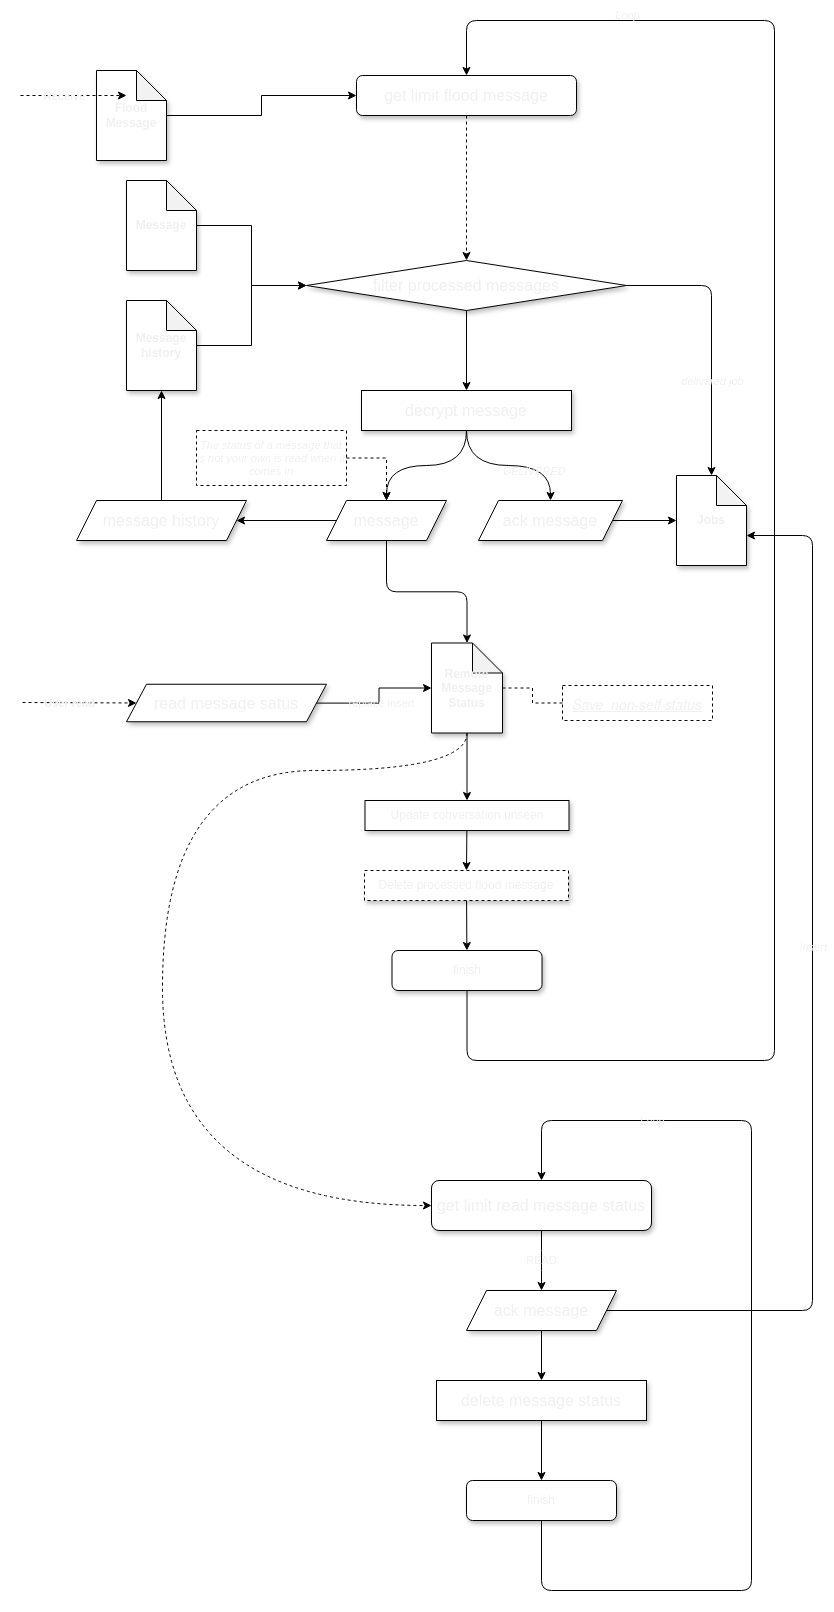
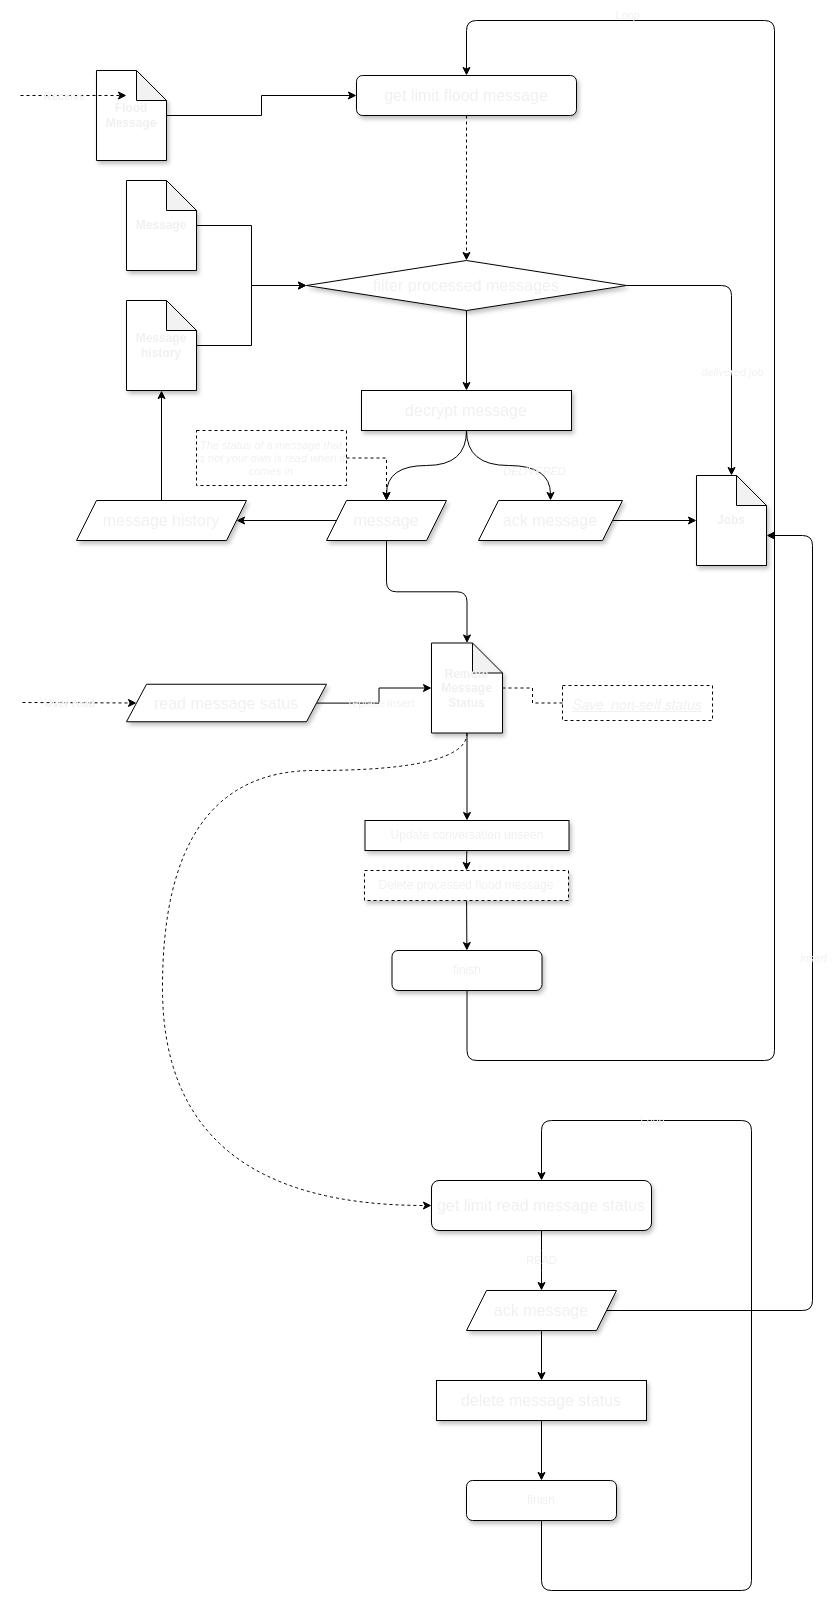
  <mxCell id="0" />
  <mxCell id="1" parent="0" />
  <mxCell id="2" value="" style="group;fontColor=#F0F0F0;labelBackgroundColor=none;" parent="1" vertex="1" connectable="0"><mxGeometry x="20" y="20" width="792" height="1570" as="geometry" /></mxCell>
  <mxCell id="3" value="&lt;b&gt;Flood Message&lt;/b&gt;" style="shape=note;whiteSpace=wrap;html=1;backgroundOutline=1;darkOpacity=0.05;shadow=1;container=0;fontColor=#F0F0F0;labelBackgroundColor=none;" parent="2" vertex="1"><mxGeometry x="76" y="50" width="70" height="90" as="geometry" /></mxCell>
  <mxCell id="4" value="&lt;b&gt;Message history&lt;/b&gt;" style="shape=note;whiteSpace=wrap;html=1;backgroundOutline=1;darkOpacity=0.05;shadow=1;container=0;fontColor=#F0F0F0;labelBackgroundColor=none;" parent="2" vertex="1"><mxGeometry x="106" y="280" width="70" height="90" as="geometry" /></mxCell>
  <mxCell id="5" value="&lt;b&gt;Message&lt;/b&gt;" style="shape=note;whiteSpace=wrap;html=1;backgroundOutline=1;darkOpacity=0.05;shadow=1;container=0;fontColor=#F0F0F0;labelBackgroundColor=none;" parent="2" vertex="1"><mxGeometry x="106" y="160" width="70" height="90" as="geometry" /></mxCell>
- <mxCell id="6" value="&lt;b&gt;Jobs&lt;/b&gt;" style="shape=note;whiteSpace=wrap;html=1;backgroundOutline=1;darkOpacity=0.05;shadow=1;container=0;fontColor=#F0F0F0;labelBackgroundColor=none;" parent="2" vertex="1"><mxGeometry x="656" y="455" width="70" height="90" as="geometry" /></mxCell>
+ <mxCell id="6" value="&lt;b&gt;Jobs&lt;/b&gt;" style="shape=note;whiteSpace=wrap;html=1;backgroundOutline=1;darkOpacity=0.05;shadow=1;container=0;fontColor=#F0F0F0;labelBackgroundColor=none;" parent="2" vertex="1"><mxGeometry x="676" y="455" width="70" height="90" as="geometry" /></mxCell>
  <mxCell id="7" value="&lt;span style=&quot;font-size: 16px;&quot;&gt;get limit flood message&lt;/span&gt;" style="rounded=1;whiteSpace=wrap;html=1;shadow=1;container=0;fontColor=#F0F0F0;labelBackgroundColor=none;" parent="2" vertex="1"><mxGeometry x="336" y="55" width="220" height="40" as="geometry" /></mxCell>
  <mxCell id="8" style="edgeStyle=orthogonalEdgeStyle;rounded=0;orthogonalLoop=1;jettySize=auto;html=1;shadow=0;fontColor=#F0F0F0;labelBackgroundColor=none;" parent="2" source="3" target="7" edge="1"><mxGeometry relative="1" as="geometry" /></mxCell>
  <mxCell id="9" value="&lt;span style=&quot;font-size: 16px;&quot;&gt;filter processed messages&lt;/span&gt;" style="rhombus;whiteSpace=wrap;html=1;shadow=1;container=0;fontColor=#F0F0F0;labelBackgroundColor=none;" parent="2" vertex="1"><mxGeometry x="286" y="240" width="320" height="50" as="geometry" /></mxCell>
  <mxCell id="10" style="edgeStyle=orthogonalEdgeStyle;rounded=0;orthogonalLoop=1;jettySize=auto;html=1;entryX=0;entryY=0.5;entryDx=0;entryDy=0;shadow=0;fontColor=#F0F0F0;labelBackgroundColor=none;" parent="2" source="4" target="9" edge="1"><mxGeometry relative="1" as="geometry" /></mxCell>
  <mxCell id="11" style="edgeStyle=orthogonalEdgeStyle;rounded=0;orthogonalLoop=1;jettySize=auto;html=1;entryX=0;entryY=0.5;entryDx=0;entryDy=0;shadow=0;fontColor=#F0F0F0;labelBackgroundColor=none;" parent="2" source="5" target="9" edge="1"><mxGeometry relative="1" as="geometry" /></mxCell>
  <mxCell id="12" style="edgeStyle=orthogonalEdgeStyle;rounded=0;orthogonalLoop=1;jettySize=auto;html=1;shadow=0;fontColor=#F0F0F0;labelBackgroundColor=none;dashed=1;" parent="2" source="7" target="9" edge="1"><mxGeometry relative="1" as="geometry" /></mxCell>
  <mxCell id="13" value="&lt;span style=&quot;font-size: 16px;&quot;&gt;decrypt message&lt;/span&gt;" style="rounded=0;whiteSpace=wrap;html=1;shadow=1;container=0;fontColor=#F0F0F0;labelBackgroundColor=none;" parent="2" vertex="1"><mxGeometry x="341" y="370" width="210" height="40" as="geometry" /></mxCell>
  <mxCell id="14" style="edgeStyle=orthogonalEdgeStyle;rounded=0;orthogonalLoop=1;jettySize=auto;html=1;exitX=0.5;exitY=1;exitDx=0;exitDy=0;entryX=0.5;entryY=0;entryDx=0;entryDy=0;shadow=0;fontColor=#F0F0F0;labelBackgroundColor=none;" parent="2" source="9" target="13" edge="1"><mxGeometry relative="1" as="geometry" /></mxCell>
  <mxCell id="15" value="&lt;span style=&quot;font-size: 16px;&quot;&gt;message&lt;/span&gt;" style="shape=parallelogram;perimeter=parallelogramPerimeter;whiteSpace=wrap;html=1;fixedSize=1;shadow=1;container=0;fontColor=#F0F0F0;labelBackgroundColor=none;" parent="2" vertex="1"><mxGeometry x="306" y="480" width="120" height="40" as="geometry" /></mxCell>
  <mxCell id="16" style="edgeStyle=orthogonalEdgeStyle;rounded=0;orthogonalLoop=1;jettySize=auto;html=1;exitX=1;exitY=0.5;exitDx=0;exitDy=0;entryX=0;entryY=0.5;entryDx=0;entryDy=0;entryPerimeter=0;shadow=0;fontColor=#F0F0F0;labelBackgroundColor=none;" parent="2" source="17" target="6" edge="1"><mxGeometry relative="1" as="geometry" /></mxCell>
  <mxCell id="17" value="&lt;span style=&quot;font-size: 16px;&quot;&gt;ack message&lt;/span&gt;" style="shape=parallelogram;perimeter=parallelogramPerimeter;whiteSpace=wrap;html=1;fixedSize=1;shadow=1;container=0;fontColor=#F0F0F0;labelBackgroundColor=none;" parent="2" vertex="1"><mxGeometry x="458" y="480" width="144" height="40" as="geometry" /></mxCell>
  <mxCell id="18" value="" style="endArrow=classic;html=1;exitX=0.5;exitY=1;exitDx=0;exitDy=0;entryX=0.5;entryY=0;entryDx=0;entryDy=0;edgeStyle=orthogonalEdgeStyle;curved=1;shadow=0;fontColor=#F0F0F0;labelBackgroundColor=none;" parent="2" source="13" target="17" edge="1"><mxGeometry width="50" height="50" relative="1" as="geometry"><mxPoint x="606" y="460" as="sourcePoint" /><mxPoint x="656" y="410" as="targetPoint" /></mxGeometry></mxCell>
  <mxCell id="19" value="&lt;i&gt;&lt;font style=&quot;font-size: 11px&quot;&gt;DELIVERED&lt;/font&gt;&lt;/i&gt;" style="edgeLabel;html=1;align=center;verticalAlign=middle;resizable=0;points=[];shadow=1;container=0;fontColor=#F0F0F0;labelBackgroundColor=none;" parent="18" vertex="1" connectable="0"><mxGeometry x="0.325" relative="1" as="geometry"><mxPoint y="5" as="offset" /></mxGeometry></mxCell>
  <mxCell id="20" style="edgeStyle=none;rounded=0;orthogonalLoop=1;jettySize=auto;html=1;shadow=0;fontColor=#F0F0F0;labelBackgroundColor=none;" parent="2" source="21" target="4" edge="1"><mxGeometry relative="1" as="geometry" /></mxCell>
  <mxCell id="21" value="&lt;span style=&quot;font-size: 16px;&quot;&gt;message history&lt;/span&gt;" style="shape=parallelogram;perimeter=parallelogramPerimeter;whiteSpace=wrap;html=1;fixedSize=1;shadow=1;container=0;fontColor=#F0F0F0;labelBackgroundColor=none;" parent="2" vertex="1"><mxGeometry x="56" y="480" width="170" height="40" as="geometry" /></mxCell>
  <mxCell id="22" style="edgeStyle=orthogonalEdgeStyle;rounded=0;orthogonalLoop=1;jettySize=auto;html=1;exitX=0.5;exitY=1;exitDx=0;exitDy=0;curved=1;shadow=0;fontColor=#F0F0F0;labelBackgroundColor=none;" parent="2" source="13" target="15" edge="1"><mxGeometry relative="1" as="geometry" /></mxCell>
  <mxCell id="23" style="rounded=0;orthogonalLoop=1;jettySize=auto;html=1;exitX=0;exitY=0.5;exitDx=0;exitDy=0;entryX=1;entryY=0.5;entryDx=0;entryDy=0;shadow=0;fontColor=#F0F0F0;labelBackgroundColor=none;" parent="2" source="15" target="21" edge="1"><mxGeometry relative="1" as="geometry" /></mxCell>
  <mxCell id="24" value="" style="endArrow=classic;html=1;exitX=1;exitY=0.5;exitDx=0;exitDy=0;edgeStyle=orthogonalEdgeStyle;entryX=0.5;entryY=0;entryDx=0;entryDy=0;entryPerimeter=0;shadow=0;fontColor=#F0F0F0;labelBackgroundColor=none;" parent="2" source="9" target="6" edge="1"><mxGeometry width="50" height="50" relative="1" as="geometry"><mxPoint x="856" y="440" as="sourcePoint" /><mxPoint x="796" y="590" as="targetPoint" /></mxGeometry></mxCell>
  <mxCell id="25" value="&lt;i&gt;delivered job&lt;/i&gt;" style="edgeLabel;html=1;align=center;verticalAlign=middle;resizable=0;points=[];shadow=1;container=0;fontColor=#F0F0F0;labelBackgroundColor=none;" parent="24" vertex="1" connectable="0"><mxGeometry x="0.091" y="3" relative="1" as="geometry"><mxPoint x="-3" y="30" as="offset" /></mxGeometry></mxCell>
- <mxCell id="26" value="Update conversation unseen" style="rounded=0;whiteSpace=wrap;html=1;shadow=1;container=0;fontColor=#F0F0F0;labelBackgroundColor=none;" parent="2" vertex="1"><mxGeometry x="344.5" y="780" width="204" height="30" as="geometry" /></mxCell>
+ <mxCell id="26" value="Update conversation unseen" style="rounded=0;whiteSpace=wrap;html=1;shadow=1;container=0;fontColor=#F0F0F0;labelBackgroundColor=none;" parent="2" vertex="1"><mxGeometry x="344.5" y="800" width="204" height="30" as="geometry" /></mxCell>
  <mxCell id="27" value="finish" style="rounded=1;whiteSpace=wrap;html=1;shadow=1;container=0;fontColor=#F0F0F0;labelBackgroundColor=none;" parent="2" vertex="1"><mxGeometry x="371.5" y="930" width="150" height="40" as="geometry" /></mxCell>
  <mxCell id="28" value="" style="endArrow=classic;html=1;exitX=0.5;exitY=1;exitDx=0;exitDy=0;entryX=0.5;entryY=0;entryDx=0;entryDy=0;edgeStyle=orthogonalEdgeStyle;shadow=0;fontColor=#F0F0F0;labelBackgroundColor=none;" parent="2" source="27" target="7" edge="1"><mxGeometry width="50" height="50" relative="1" as="geometry"><mxPoint x="424" y="970" as="sourcePoint" /><mxPoint x="484" y="920" as="targetPoint" /><Array as="points"><mxPoint x="446" y="1040" /><mxPoint x="754" y="1040" /><mxPoint x="754" /><mxPoint x="446" /></Array></mxGeometry></mxCell>
  <mxCell id="29" value="&lt;i&gt;Loop&lt;/i&gt;" style="edgeLabel;html=1;align=center;verticalAlign=middle;resizable=0;points=[];shadow=1;container=0;fontColor=#F0F0F0;labelBackgroundColor=none;" parent="28" vertex="1" connectable="0"><mxGeometry x="0.051" y="-2" relative="1" as="geometry"><mxPoint x="-150" y="-487" as="offset" /></mxGeometry></mxCell>
  <mxCell id="30" style="edgeStyle=orthogonalEdgeStyle;rounded=0;orthogonalLoop=1;jettySize=auto;html=1;exitX=0.5;exitY=1;exitDx=0;exitDy=0;exitPerimeter=0;shadow=0;fillColor=#FF4400;fontColor=#F0F0F0;labelBackgroundColor=none;" parent="2" source="31" target="26" edge="1"><mxGeometry relative="1" as="geometry" /></mxCell>
  <mxCell id="31" value="&lt;b&gt;Remote&lt;br&gt;Message Status&lt;/b&gt;" style="shape=note;whiteSpace=wrap;html=1;backgroundOutline=1;darkOpacity=0.05;shadow=1;container=0;fontColor=#F0F0F0;labelBackgroundColor=none;" parent="2" vertex="1"><mxGeometry x="411" y="622.5" width="71" height="90" as="geometry" /></mxCell>
  <mxCell id="32" value="" style="endArrow=classic;html=1;exitX=0.5;exitY=1;exitDx=0;exitDy=0;entryX=0.5;entryY=0;entryDx=0;entryDy=0;entryPerimeter=0;edgeStyle=orthogonalEdgeStyle;shadow=0;fontColor=#F0F0F0;labelBackgroundColor=none;" parent="2" source="15" target="31" edge="1"><mxGeometry width="50" height="50" relative="1" as="geometry"><mxPoint x="752" y="560" as="sourcePoint" /><mxPoint x="802" y="510" as="targetPoint" /></mxGeometry></mxCell>
  <mxCell id="33" style="edgeStyle=orthogonalEdgeStyle;rounded=0;orthogonalLoop=1;jettySize=auto;html=1;shadow=0;fillColor=#FF4400;dashed=1;endArrow=none;endFill=0;fontColor=#F0F0F0;labelBackgroundColor=none;" parent="2" source="34" target="31" edge="1"><mxGeometry relative="1" as="geometry" /></mxCell>
  <mxCell id="34" value="&lt;p class=&quot;p1&quot; style=&quot;margin: 0px; font-stretch: normal; font-size: 14px; line-height: normal; font-family: &amp;quot;helvetica neue&amp;quot;;&quot;&gt;&lt;i&gt;&lt;u&gt;Save&amp;nbsp; non-self status&lt;/u&gt;&lt;/i&gt;&lt;/p&gt;" style="text;html=1;strokeColor=default;fillColor=none;align=center;verticalAlign=middle;whiteSpace=wrap;rounded=0;shadow=0;dashed=1;container=0;fontColor=#F0F0F0;labelBackgroundColor=none;" parent="2" vertex="1"><mxGeometry x="542" y="665" width="150" height="35" as="geometry" /></mxCell>
  <mxCell id="35" value="" style="endArrow=classic;html=1;shadow=0;dashed=1;fillColor=#FF4400;entryX=0;entryY=0.5;entryDx=0;entryDy=0;fontColor=#F0F0F0;labelBackgroundColor=none;" parent="2" target="39" edge="1"><mxGeometry relative="1" as="geometry"><mxPoint x="2" y="682" as="sourcePoint" /><mxPoint x="72" y="682" as="targetPoint" /></mxGeometry></mxCell>
  <mxCell id="36" value="User read" style="edgeLabel;resizable=0;html=1;align=center;verticalAlign=middle;shadow=1;container=0;fontStyle=1;fontColor=#F0F0F0;labelBackgroundColor=none;" parent="35" connectable="0" vertex="1"><mxGeometry relative="1" as="geometry"><mxPoint x="-10" as="offset" /></mxGeometry></mxCell>
  <mxCell id="37" style="edgeStyle=orthogonalEdgeStyle;rounded=0;orthogonalLoop=1;jettySize=auto;html=1;entryX=0;entryY=0.5;entryDx=0;entryDy=0;entryPerimeter=0;shadow=0;endArrow=classic;endFill=1;fillColor=#FF4400;fontColor=#F0F0F0;labelBackgroundColor=none;" parent="2" source="39" target="31" edge="1"><mxGeometry relative="1" as="geometry" /></mxCell>
  <mxCell id="38" value="replace insert" style="edgeLabel;html=1;align=center;verticalAlign=middle;resizable=0;points=[];container=0;fontColor=#F0F0F0;labelBackgroundColor=none;" parent="37" vertex="1" connectable="0"><mxGeometry x="-0.059" relative="1" as="geometry"><mxPoint x="4" as="offset" /></mxGeometry></mxCell>
  <mxCell id="39" value="&lt;font&gt;&lt;span style=&quot;font-size: 16px;&quot;&gt;read message satus&lt;/span&gt;&lt;/font&gt;" style="shape=parallelogram;perimeter=parallelogramPerimeter;whiteSpace=wrap;html=1;fixedSize=1;shadow=1;container=0;fontColor=#F0F0F0;labelBackgroundColor=none;" parent="2" vertex="1"><mxGeometry x="106" y="663.75" width="200" height="37.5" as="geometry" /></mxCell>
  <mxCell id="40" value="&lt;span style=&quot;font-size: 16px;&quot;&gt;get limit read message status&lt;/span&gt;" style="rounded=1;whiteSpace=wrap;html=1;shadow=1;container=0;fontColor=#F0F0F0;labelBackgroundColor=none;" parent="2" vertex="1"><mxGeometry x="411" y="1160" width="220" height="50" as="geometry" /></mxCell>
  <mxCell id="41" style="edgeStyle=orthogonalEdgeStyle;orthogonalLoop=1;jettySize=auto;html=1;exitX=0.5;exitY=1;exitDx=0;exitDy=0;exitPerimeter=0;entryX=0;entryY=0.5;entryDx=0;entryDy=0;shadow=0;endArrow=classic;endFill=1;fillColor=#FF4400;curved=1;dashed=1;fontColor=#F0F0F0;labelBackgroundColor=none;" parent="2" source="31" target="40" edge="1"><mxGeometry relative="1" as="geometry"><Array as="points"><mxPoint x="447" y="750" /><mxPoint x="142" y="750" /><mxPoint x="142" y="1185" /></Array></mxGeometry></mxCell>
  <mxCell id="42" style="edgeStyle=orthogonalEdgeStyle;orthogonalLoop=1;jettySize=auto;html=1;entryX=0.5;entryY=0;entryDx=0;entryDy=0;shadow=0;endArrow=classic;endFill=1;fillColor=#FF4400;rounded=1;fontColor=#F0F0F0;labelBackgroundColor=none;" parent="2" source="44" target="40" edge="1"><mxGeometry relative="1" as="geometry"><Array as="points"><mxPoint x="521" y="1570" /><mxPoint x="731" y="1570" /><mxPoint x="731" y="1100" /><mxPoint x="521" y="1100" /></Array></mxGeometry></mxCell>
  <mxCell id="43" value="Loop" style="edgeLabel;html=1;align=center;verticalAlign=middle;resizable=0;points=[];shadow=1;container=0;fontColor=#F0F0F0;labelBackgroundColor=none;" parent="42" vertex="1" connectable="0"><mxGeometry x="0.84" relative="1" as="geometry"><mxPoint x="88" as="offset" /></mxGeometry></mxCell>
  <mxCell id="44" value="finish" style="rounded=1;whiteSpace=wrap;html=1;shadow=1;container=0;fontColor=#F0F0F0;labelBackgroundColor=none;" parent="2" vertex="1"><mxGeometry x="446" y="1460" width="150" height="40" as="geometry" /></mxCell>
  <mxCell id="45" style="edgeStyle=orthogonalEdgeStyle;rounded=1;orthogonalLoop=1;jettySize=auto;html=1;entryX=0;entryY=0;entryDx=70;entryDy=60;entryPerimeter=0;shadow=0;endArrow=classic;endFill=1;fillColor=#FF4400;fontColor=#F0F0F0;labelBackgroundColor=none;" parent="2" source="47" target="6" edge="1"><mxGeometry relative="1" as="geometry"><Array as="points"><mxPoint x="792" y="1290" /><mxPoint x="792" y="515" /></Array></mxGeometry></mxCell>
  <mxCell id="46" value="&lt;i&gt;insert&lt;/i&gt;" style="edgeLabel;html=1;align=center;verticalAlign=middle;resizable=0;points=[];fontSize=11;container=0;fontColor=#F0F0F0;labelBackgroundColor=none;" parent="45" vertex="1" connectable="0"><mxGeometry x="0.089" relative="1" as="geometry"><mxPoint as="offset" /></mxGeometry></mxCell>
  <mxCell id="47" value="&lt;span style=&quot;font-size: 16px;&quot;&gt;ack message&lt;/span&gt;" style="shape=parallelogram;perimeter=parallelogramPerimeter;whiteSpace=wrap;html=1;fixedSize=1;shadow=1;container=0;fontColor=#F0F0F0;labelBackgroundColor=none;" parent="2" vertex="1"><mxGeometry x="446" y="1270" width="150" height="40" as="geometry" /></mxCell>
  <mxCell id="48" value="READ" style="edgeStyle=orthogonalEdgeStyle;rounded=1;orthogonalLoop=1;jettySize=auto;html=1;entryX=0.5;entryY=0;entryDx=0;entryDy=0;shadow=0;endArrow=classic;endFill=1;fillColor=#FF4400;fontColor=#F0F0F0;labelBackgroundColor=none;" parent="2" source="40" target="47" edge="1"><mxGeometry relative="1" as="geometry"><Array as="points"><mxPoint x="521" y="1240" /><mxPoint x="521" y="1240" /></Array></mxGeometry></mxCell>
  <mxCell id="49" style="edgeStyle=orthogonalEdgeStyle;rounded=1;orthogonalLoop=1;jettySize=auto;html=1;exitX=0.5;exitY=1;exitDx=0;exitDy=0;entryX=0.5;entryY=0;entryDx=0;entryDy=0;shadow=0;endArrow=classic;endFill=1;fillColor=#FF4400;fontColor=#F0F0F0;labelBackgroundColor=none;" parent="2" source="50" target="44" edge="1"><mxGeometry relative="1" as="geometry" /></mxCell>
  <mxCell id="50" value="&lt;span style=&quot;font-size: 16px;&quot;&gt;delete message status&lt;/span&gt;" style="rounded=0;whiteSpace=wrap;html=1;shadow=1;container=0;fontColor=#F0F0F0;labelBackgroundColor=none;" parent="2" vertex="1"><mxGeometry x="416" y="1360" width="210" height="40" as="geometry" /></mxCell>
  <mxCell id="51" style="edgeStyle=orthogonalEdgeStyle;rounded=1;orthogonalLoop=1;jettySize=auto;html=1;entryX=0.5;entryY=0;entryDx=0;entryDy=0;shadow=0;endArrow=classic;endFill=1;fillColor=#FF4400;fontColor=#F0F0F0;labelBackgroundColor=none;" parent="2" source="47" target="50" edge="1"><mxGeometry relative="1" as="geometry" /></mxCell>
  <mxCell id="52" style="edgeStyle=orthogonalEdgeStyle;rounded=0;orthogonalLoop=1;jettySize=auto;html=1;exitX=1;exitY=0.5;exitDx=0;exitDy=0;shadow=0;fontSize=11;dashed=1;fontColor=#F0F0F0;labelBackgroundColor=none;" parent="2" source="53" target="15" edge="1"><mxGeometry relative="1" as="geometry" /></mxCell>
  <mxCell id="53" value="&lt;i&gt;The status of a message that is not your own is read when it comes in&lt;/i&gt;" style="text;html=1;strokeColor=default;fillColor=none;align=center;verticalAlign=middle;whiteSpace=wrap;rounded=0;fontSize=11;dashed=1;shadow=0;container=0;fontColor=#F0F0F0;labelBackgroundColor=none;" parent="2" vertex="1"><mxGeometry x="176" y="410" width="150" height="55" as="geometry" /></mxCell>
  <mxCell id="54" value="" style="endArrow=classic;html=1;shadow=0;dashed=1;fillColor=#FF4400;entryX=0;entryY=0.5;entryDx=0;entryDy=0;fontColor=#F0F0F0;labelBackgroundColor=none;" parent="2" edge="1"><mxGeometry relative="1" as="geometry"><mxPoint y="75" as="sourcePoint" /><mxPoint x="106" y="75" as="targetPoint" /></mxGeometry></mxCell>
  <mxCell id="55" value="&lt;span style=&quot;font-size: 11px&quot;&gt;&lt;b&gt;Receive&lt;/b&gt;&lt;/span&gt;" style="edgeLabel;resizable=0;html=1;align=center;verticalAlign=middle;shadow=1;container=0;fontColor=#F0F0F0;labelBackgroundColor=none;" parent="54" connectable="0" vertex="1"><mxGeometry relative="1" as="geometry"><mxPoint x="-10" as="offset" /></mxGeometry></mxCell>
  <mxCell id="56" style="edgeStyle=none;rounded=0;orthogonalLoop=1;jettySize=auto;html=1;shadow=0;fontSize=11;endArrow=classic;endFill=1;fontColor=#F0F0F0;labelBackgroundColor=none;" parent="2" source="57" target="27" edge="1"><mxGeometry relative="1" as="geometry" /></mxCell>
  <mxCell id="57" value="Delete processed flood message" style="rounded=0;whiteSpace=wrap;html=1;shadow=1;container=0;fontColor=#F0F0F0;labelBackgroundColor=none;dashed=1;" parent="2" vertex="1"><mxGeometry x="344" y="850" width="204" height="30" as="geometry" /></mxCell>
  <mxCell id="58" style="rounded=0;orthogonalLoop=1;jettySize=auto;html=1;entryX=0.5;entryY=0;entryDx=0;entryDy=0;shadow=0;fontSize=11;endArrow=classic;endFill=1;fontColor=#F0F0F0;labelBackgroundColor=none;" parent="2" source="26" target="57" edge="1"><mxGeometry relative="1" as="geometry" /></mxCell>
